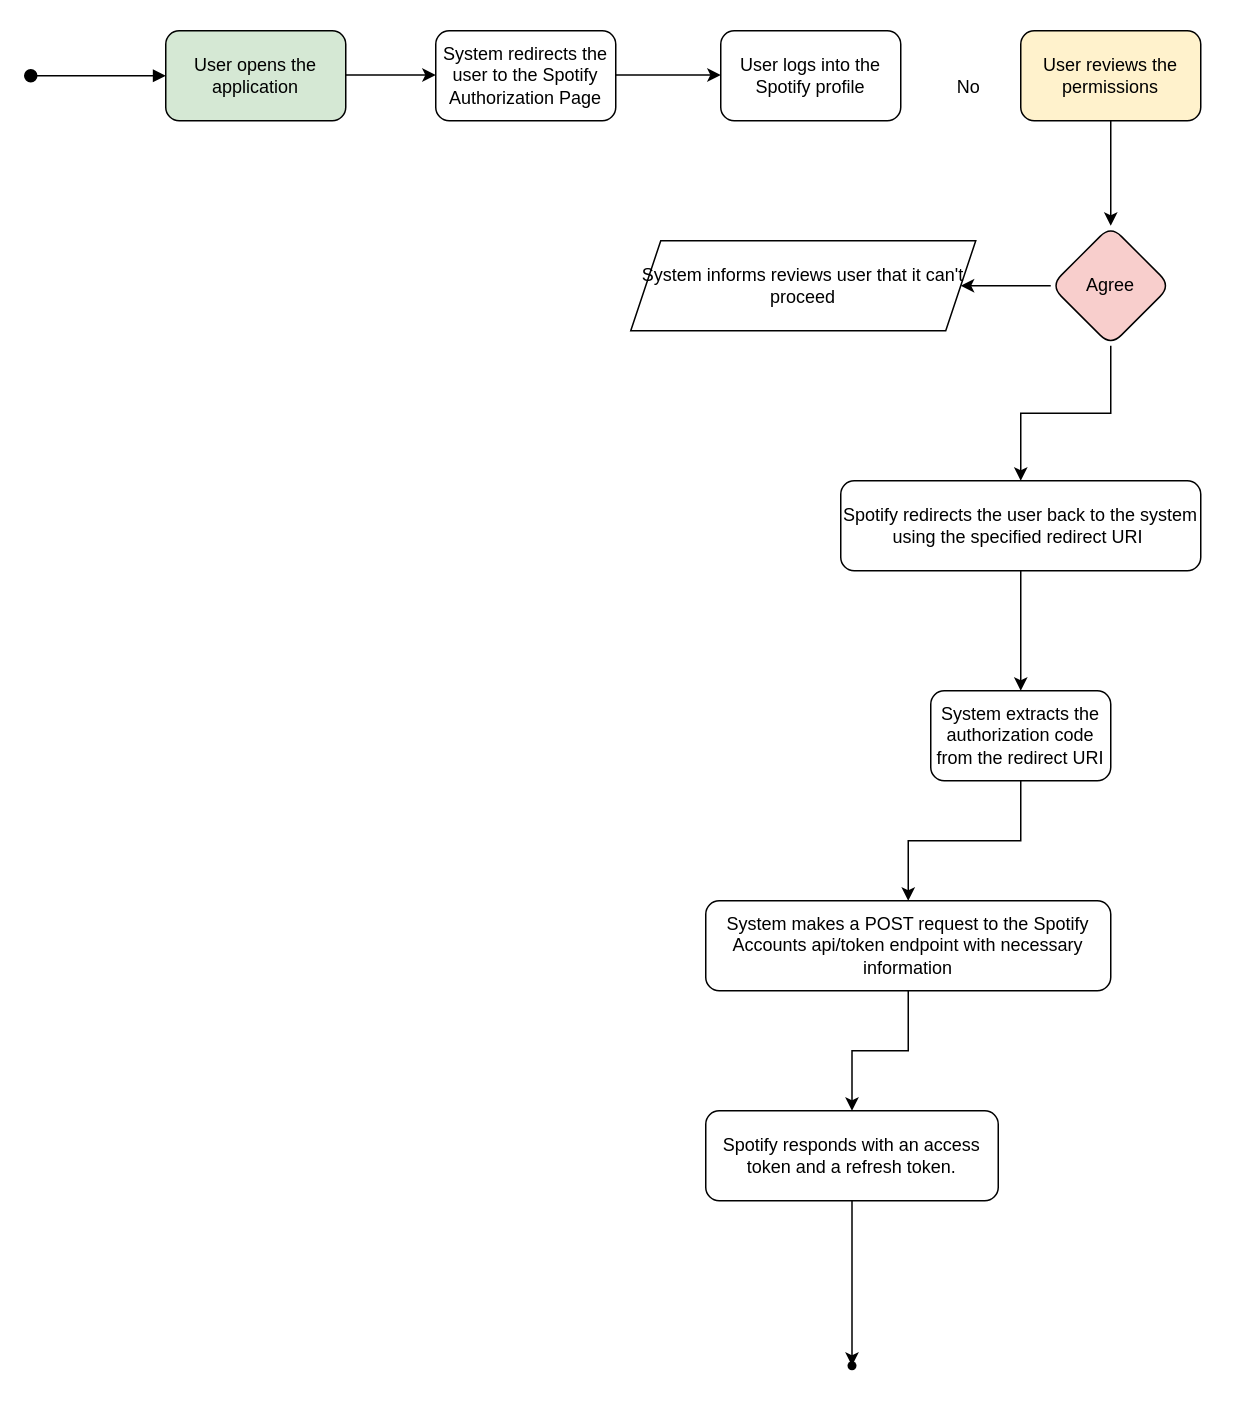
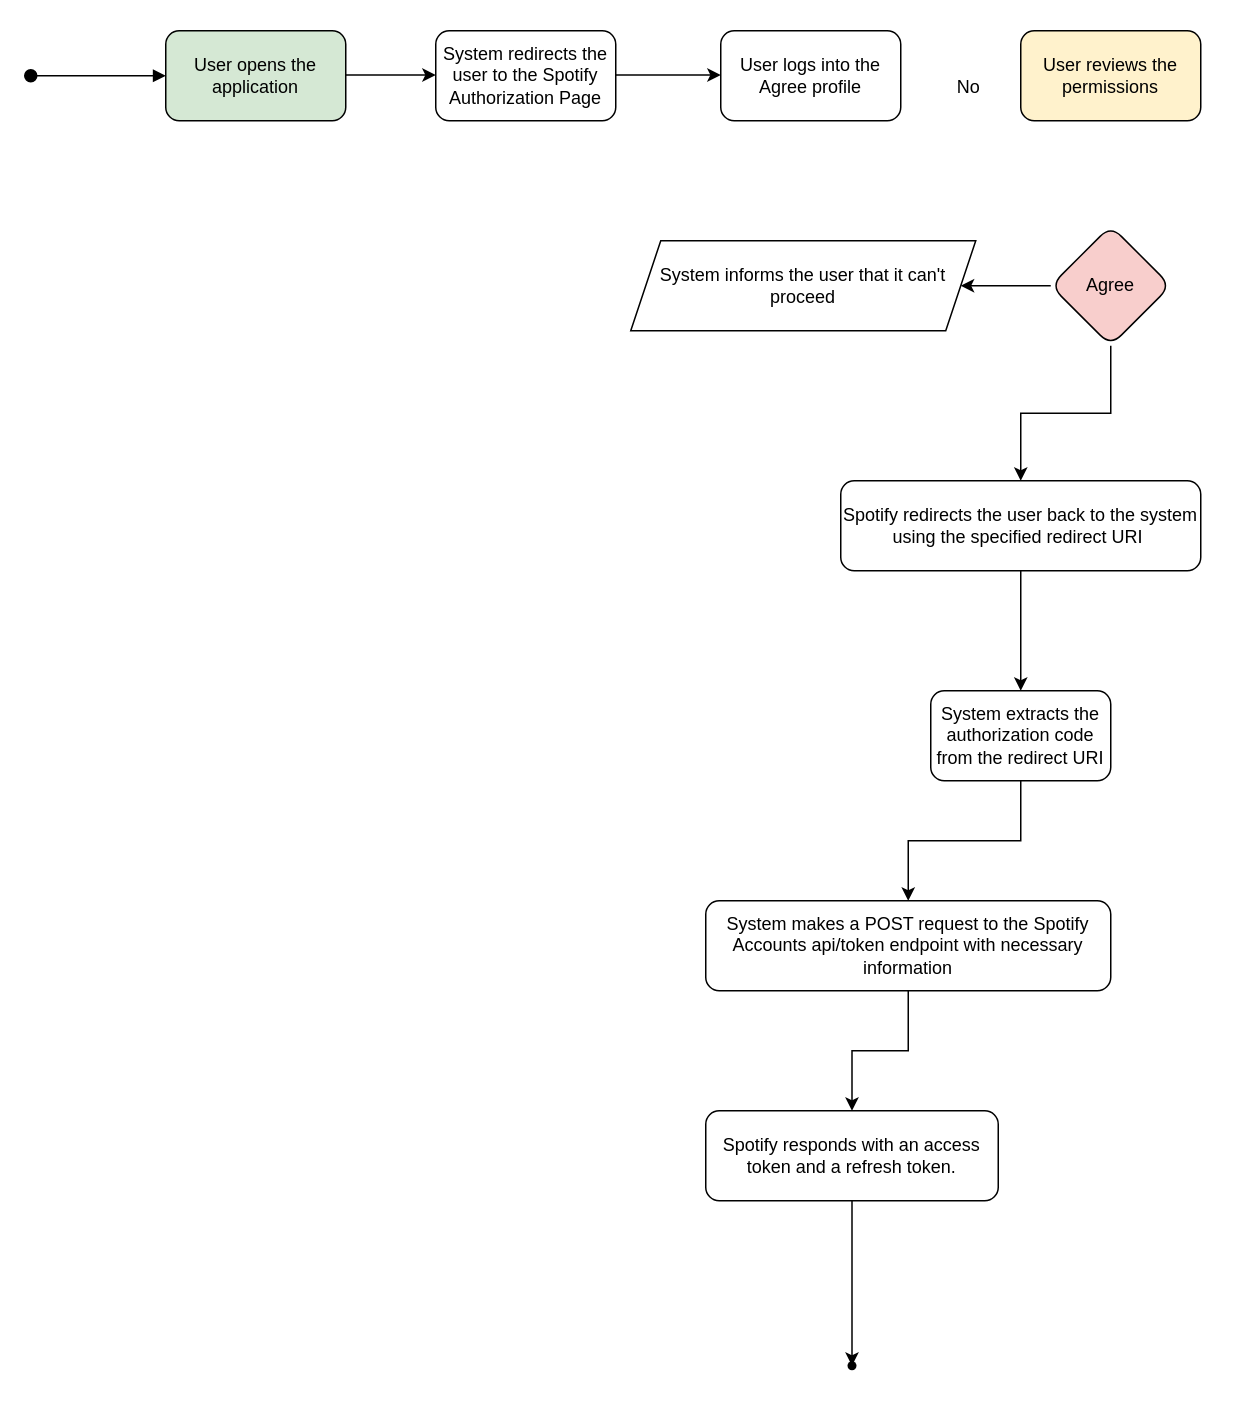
  <mxCell id="0" />
  <mxCell id="1" parent="0" />
  <mxCell id="2" value="" style="html=1;verticalAlign=bottom;startArrow=oval;startFill=1;endArrow=block;startSize=8;edgeStyle=elbowEdgeStyle;elbow=horizontal;curved=0;rounded=0;" edge="1" parent="1"><mxGeometry width="60" relative="1" as="geometry"><mxPoint x="20" y="50" as="sourcePoint" /><mxPoint x="110" y="50" as="targetPoint" /></mxGeometry></mxCell>
  <mxCell id="3" value="User opens the application" style="rounded=1;whiteSpace=wrap;html=1;fillColor=#d5e8d4;" vertex="1" parent="1"><mxGeometry x="110" y="20" width="120" height="60" as="geometry" /></mxCell>
  <mxCell id="4" value="" style="endArrow=classic;html=1;rounded=0;" edge="1" parent="1"><mxGeometry width="50" height="50" relative="1" as="geometry"><mxPoint x="230" y="49.5" as="sourcePoint" /><mxPoint x="290" y="49.5" as="targetPoint" /></mxGeometry></mxCell>
  <mxCell id="5" value="System redirects the user to the Spotify Authorization Page" style="rounded=1;whiteSpace=wrap;html=1;" vertex="1" parent="1"><mxGeometry x="290" y="20" width="120" height="60" as="geometry" /></mxCell>
  <mxCell id="6" value="" style="endArrow=classic;html=1;rounded=0;" edge="1" parent="1"><mxGeometry width="50" height="50" relative="1" as="geometry"><mxPoint x="410" y="49.5" as="sourcePoint" /><mxPoint x="480" y="49.5" as="targetPoint" /></mxGeometry></mxCell>
- <mxCell id="7" value="User logs into the Spotify profile" style="rounded=1;whiteSpace=wrap;html=1;" vertex="1" parent="1"><mxGeometry x="480" y="20" width="120" height="60" as="geometry" /></mxCell>
- <mxCell id="8" value="" style="edgeStyle=orthogonalEdgeStyle;rounded=0;orthogonalLoop=1;jettySize=auto;html=1;" edge="1" parent="1" source="9" target="12"><mxGeometry relative="1" as="geometry" /></mxCell>
+ <mxCell id="7" value="User logs into the Agree profile" style="rounded=1;whiteSpace=wrap;html=1;" vertex="1" parent="1"><mxGeometry x="480" y="20" width="120" height="60" as="geometry" /></mxCell>
  <mxCell id="9" value="User reviews the permissions" style="whiteSpace=wrap;html=1;rounded=1;fillColor=#fff2cc;" vertex="1" parent="1"><mxGeometry x="680" y="20" width="120" height="60" as="geometry" /></mxCell>
  <mxCell id="10" value="" style="edgeStyle=orthogonalEdgeStyle;rounded=0;orthogonalLoop=1;jettySize=auto;html=1;" edge="1" parent="1" source="12"><mxGeometry relative="1" as="geometry"><mxPoint x="640" y="190" as="targetPoint" /></mxGeometry></mxCell>
  <mxCell id="11" value="" style="edgeStyle=orthogonalEdgeStyle;rounded=0;orthogonalLoop=1;jettySize=auto;html=1;" edge="1" parent="1" source="12" target="16"><mxGeometry relative="1" as="geometry" /></mxCell>
  <mxCell id="12" value="Agree" style="rhombus;whiteSpace=wrap;html=1;rounded=1;fillColor=#f8cecc;" vertex="1" parent="1"><mxGeometry x="700" y="150" width="80" height="80" as="geometry" /></mxCell>
  <mxCell id="13" value="No" style="text;html=1;align=center;verticalAlign=middle;resizable=0;points=[];autosize=1;strokeColor=none;fillColor=none;" vertex="1" parent="1"><mxGeometry x="625" y="43" width="40" height="30" as="geometry" /></mxCell>
- <mxCell id="14" value="System informs reviews user that it can't proceed" style="shape=parallelogram;perimeter=parallelogramPerimeter;whiteSpace=wrap;html=1;fixedSize=1;" vertex="1" parent="1"><mxGeometry x="420" y="160" width="230" height="60" as="geometry" /></mxCell>
+ <mxCell id="14" value="System informs the user that it can't proceed" style="shape=parallelogram;perimeter=parallelogramPerimeter;whiteSpace=wrap;html=1;fixedSize=1;" vertex="1" parent="1"><mxGeometry x="420" y="160" width="230" height="60" as="geometry" /></mxCell>
  <mxCell id="15" value="" style="edgeStyle=orthogonalEdgeStyle;rounded=0;orthogonalLoop=1;jettySize=auto;html=1;" edge="1" parent="1" source="16" target="18"><mxGeometry relative="1" as="geometry" /></mxCell>
  <mxCell id="16" value="Spotify redirects the user back to the system using the specified redirect URI&amp;nbsp;" style="whiteSpace=wrap;html=1;rounded=1;" vertex="1" parent="1"><mxGeometry x="560" y="320" width="240" height="60" as="geometry" /></mxCell>
  <mxCell id="17" value="" style="edgeStyle=orthogonalEdgeStyle;rounded=0;orthogonalLoop=1;jettySize=auto;html=1;" edge="1" parent="1" source="18" target="20"><mxGeometry relative="1" as="geometry" /></mxCell>
  <mxCell id="18" value="System extracts the authorization code from the redirect URI" style="whiteSpace=wrap;html=1;rounded=1;" vertex="1" parent="1"><mxGeometry x="620" y="460" width="120" height="60" as="geometry" /></mxCell>
  <mxCell id="19" value="" style="edgeStyle=orthogonalEdgeStyle;rounded=0;orthogonalLoop=1;jettySize=auto;html=1;" edge="1" parent="1" source="20" target="22"><mxGeometry relative="1" as="geometry" /></mxCell>
  <mxCell id="20" value="System makes a POST request to the Spotify Accounts api/token endpoint with necessary information" style="whiteSpace=wrap;html=1;rounded=1;" vertex="1" parent="1"><mxGeometry x="470" y="600" width="270" height="60" as="geometry" /></mxCell>
  <mxCell id="21" value="" style="edgeStyle=orthogonalEdgeStyle;rounded=0;orthogonalLoop=1;jettySize=auto;html=1;" edge="1" parent="1" source="22" target="23"><mxGeometry relative="1" as="geometry" /></mxCell>
  <mxCell id="22" value="Spotify responds with an access token and a refresh token." style="whiteSpace=wrap;html=1;rounded=1;" vertex="1" parent="1"><mxGeometry x="470" y="740" width="195" height="60" as="geometry" /></mxCell>
  <mxCell id="23" value="" style="shape=waypoint;sketch=0;size=6;pointerEvents=1;points=[];fillColor=default;resizable=0;rotatable=0;perimeter=centerPerimeter;snapToPoint=1;rounded=1;" vertex="1" parent="1"><mxGeometry x="557.5" y="900" width="20" height="20" as="geometry" /></mxCell>
